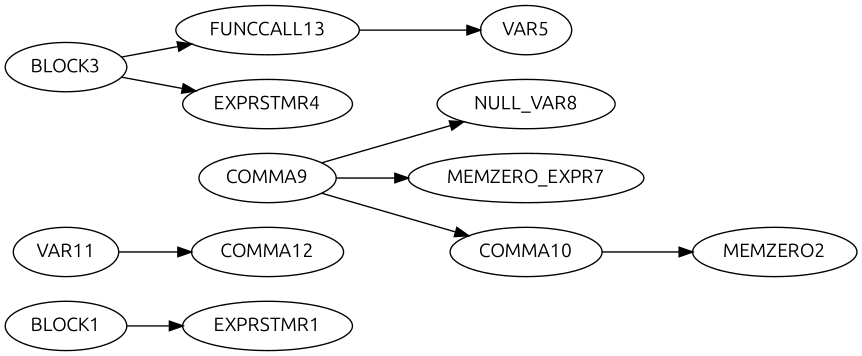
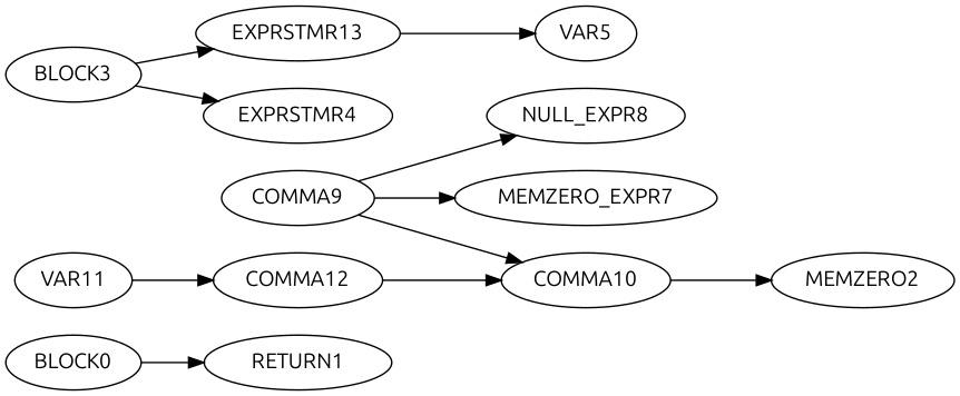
  digraph {
    fontname=Ubuntu
    rankdir=LR
    node [fontname=Ubuntu]
    edge [fontname=Ubuntu]
-   BLOCK0 [label=BLOCK1]
-   RETURN1 [label=EXPRSTMR1]
+   BLOCK0
+   RETURN1
    COMMA9
-   NULL_EXPR8 [label=NULL_VAR8]
+   NULL_EXPR8
    n5 [label=MEMZERO_EXPR7]
    COMMA10
    n7 [label=MEMZERO2]
    COMMA12
    VAR11
-   FUNCCALL13
+   FUNCCALL13 [label=EXPRSTMR13]
    VAR5
    BLOCK3
    EXPRSTMR4
    BLOCK0 -> RETURN1
    COMMA9 -> NULL_EXPR8
    COMMA9 -> n5
    COMMA9 -> COMMA10
    COMMA10 -> n7
+   COMMA12 -> COMMA10
    VAR11 -> COMMA12
    FUNCCALL13 -> VAR5
    BLOCK3 -> FUNCCALL13
    BLOCK3 -> EXPRSTMR4
  }
